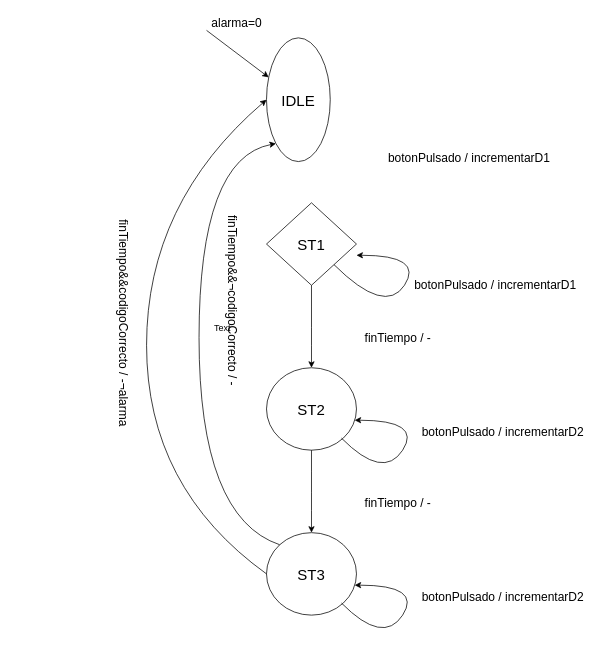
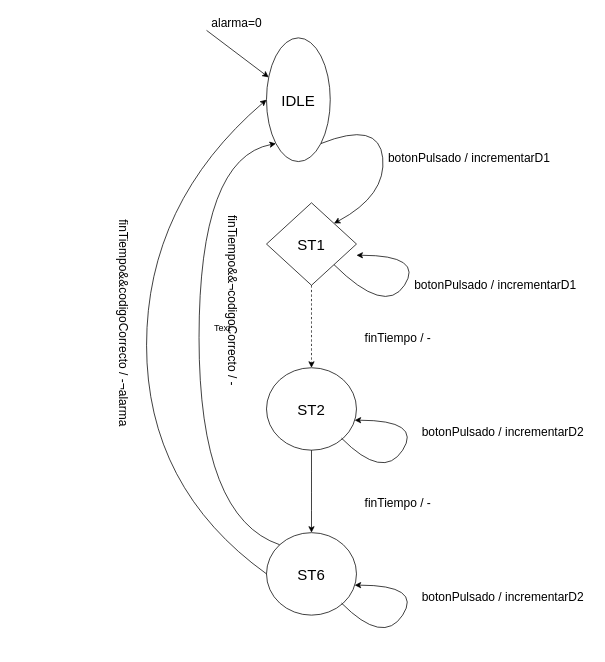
  <mxCell id="0" />
  <mxCell id="1" parent="0" />
  <mxCell id="2" value="&lt;font style=&quot;font-size: 20px&quot;&gt;IDLE&lt;/font&gt;" style="ellipse;whiteSpace=wrap;html=1;" parent="1" vertex="1"><mxGeometry x="355" y="50" width="85" height="165" as="geometry" /></mxCell>
  <mxCell id="3" value="&lt;span style=&quot;font-size: 20px&quot;&gt;ST1&lt;/span&gt;" style="rhombus;whiteSpace=wrap;html=1;" parent="1" vertex="1"><mxGeometry x="355" y="270" width="120" height="110" as="geometry" /></mxCell>
  <mxCell id="4" value="&lt;font style=&quot;font-size: 16px&quot;&gt;botonPulsado / incrementarD1&lt;/font&gt;" style="text;html=1;align=center;verticalAlign=middle;resizable=0;points=[];autosize=1;" parent="1" vertex="1"><mxGeometry x="510" y="200" width="230" height="20" as="geometry" /></mxCell>
- <mxCell id="5" value="&lt;span style=&quot;font-size: 20px&quot;&gt;ST3&lt;/span&gt;" style="ellipse;whiteSpace=wrap;html=1;" vertex="1" parent="1"><mxGeometry x="355" y="710" width="120" height="110" as="geometry" /></mxCell>
+ <mxCell id="5" value="&lt;span style=&quot;font-size: 20px&quot;&gt;ST6&lt;/span&gt;" style="ellipse;whiteSpace=wrap;html=1;" vertex="1" parent="1"><mxGeometry x="355" y="710" width="120" height="110" as="geometry" /></mxCell>
  <mxCell id="6" value="&lt;span style=&quot;font-size: 20px&quot;&gt;ST2&lt;/span&gt;" style="ellipse;whiteSpace=wrap;html=1;" vertex="1" parent="1"><mxGeometry x="355" y="490" width="120" height="110" as="geometry" /></mxCell>
+ <mxCell id="7" value="" style="curved=1;endArrow=classic;html=1;entryX=1;entryY=0;entryDx=0;entryDy=0;exitX=1;exitY=1;exitDx=0;exitDy=0;" edge="1" parent="1" source="2" target="3"><mxGeometry width="50" height="50" relative="1" as="geometry"><mxPoint x="465" y="440" as="sourcePoint" /><mxPoint x="515" y="390" as="targetPoint" /><Array as="points"><mxPoint x="505" y="160" /><mxPoint x="515" y="260" /></Array></mxGeometry></mxCell>
  <mxCell id="8" value="&lt;font style=&quot;font-size: 16px&quot;&gt;botonPulsado / incrementarD1&lt;/font&gt;" style="text;html=1;align=center;verticalAlign=middle;resizable=0;points=[];autosize=1;" vertex="1" parent="1"><mxGeometry x="545" y="370" width="230" height="20" as="geometry" /></mxCell>
  <mxCell id="9" value="" style="curved=1;endArrow=classic;html=1;entryX=1;entryY=0.636;entryDx=0;entryDy=0;exitX=1;exitY=1;exitDx=0;exitDy=0;entryPerimeter=0;" edge="1" parent="1" source="3" target="3"><mxGeometry width="50" height="50" relative="1" as="geometry"><mxPoint x="464.996" y="360.001" as="sourcePoint" /><mxPoint x="464.996" y="502.219" as="targetPoint" /><Array as="points"><mxPoint x="513" y="420" /><mxPoint x="565" y="340" /></Array></mxGeometry></mxCell>
  <mxCell id="10" value="&lt;font style=&quot;font-size: 16px&quot;&gt;botonPulsado / incrementarD2&lt;/font&gt;" style="text;html=1;align=center;verticalAlign=middle;resizable=0;points=[];autosize=1;" vertex="1" parent="1"><mxGeometry x="555" y="565" width="230" height="20" as="geometry" /></mxCell>
  <mxCell id="11" value="" style="curved=1;endArrow=classic;html=1;entryX=1;entryY=0.636;entryDx=0;entryDy=0;exitX=1;exitY=1;exitDx=0;exitDy=0;entryPerimeter=0;" edge="1" parent="1"><mxGeometry width="50" height="50" relative="1" as="geometry"><mxPoint x="454.996" y="583.931" as="sourcePoint" /><mxPoint x="472.57" y="560" as="targetPoint" /><Array as="points"><mxPoint x="510.57" y="640.04" /><mxPoint x="562.57" y="560.04" /></Array></mxGeometry></mxCell>
  <mxCell id="12" value="&lt;font style=&quot;font-size: 16px&quot;&gt;botonPulsado / incrementarD2&lt;/font&gt;" style="text;html=1;align=center;verticalAlign=middle;resizable=0;points=[];autosize=1;" vertex="1" parent="1"><mxGeometry x="555" y="785" width="230" height="20" as="geometry" /></mxCell>
  <mxCell id="13" value="" style="curved=1;endArrow=classic;html=1;entryX=1;entryY=0.636;entryDx=0;entryDy=0;exitX=1;exitY=1;exitDx=0;exitDy=0;entryPerimeter=0;" edge="1" parent="1"><mxGeometry width="50" height="50" relative="1" as="geometry"><mxPoint x="454.996" y="803.931" as="sourcePoint" /><mxPoint x="472.57" y="780" as="targetPoint" /><Array as="points"><mxPoint x="510.57" y="860.04" /><mxPoint x="562.57" y="780.04" /></Array></mxGeometry></mxCell>
- <mxCell id="14" value="" style="curved=1;endArrow=classic;html=1;entryX=0.5;entryY=0;entryDx=0;entryDy=0;exitX=0.5;exitY=1;exitDx=0;exitDy=0;" edge="1" parent="1" source="3" target="6"><mxGeometry width="50" height="50" relative="1" as="geometry"><mxPoint x="385" y="440" as="sourcePoint" /><mxPoint x="435" y="390" as="targetPoint" /><Array as="points"><mxPoint x="415" y="440" /></Array></mxGeometry></mxCell>
+ <mxCell id="14" value="" style="curved=1;endArrow=classic;html=1;entryX=0.5;entryY=0;entryDx=0;entryDy=0;exitX=0.5;exitY=1;exitDx=0;exitDy=0;dashed=1;" edge="1" parent="1" source="3" target="6"><mxGeometry width="50" height="50" relative="1" as="geometry"><mxPoint x="385" y="440" as="sourcePoint" /><mxPoint x="435" y="390" as="targetPoint" /><Array as="points"><mxPoint x="415" y="440" /></Array></mxGeometry></mxCell>
  <mxCell id="15" value="&lt;font style=&quot;font-size: 16px&quot;&gt;finTiempo / -&lt;/font&gt;" style="text;html=1;align=center;verticalAlign=middle;resizable=0;points=[];autosize=1;" vertex="1" parent="1"><mxGeometry x="480" y="440" width="100" height="20" as="geometry" /></mxCell>
  <mxCell id="16" value="" style="curved=1;endArrow=classic;html=1;entryX=0.5;entryY=0;entryDx=0;entryDy=0;exitX=0.5;exitY=1;exitDx=0;exitDy=0;" edge="1" parent="1"><mxGeometry width="50" height="50" relative="1" as="geometry"><mxPoint x="415" y="600" as="sourcePoint" /><mxPoint x="415" y="710" as="targetPoint" /><Array as="points"><mxPoint x="415" y="660" /></Array></mxGeometry></mxCell>
  <mxCell id="17" value="&lt;font style=&quot;font-size: 16px&quot;&gt;finTiempo / -&lt;/font&gt;" style="text;html=1;align=center;verticalAlign=middle;resizable=0;points=[];autosize=1;" vertex="1" parent="1"><mxGeometry x="480" y="660" width="100" height="20" as="geometry" /></mxCell>
  <mxCell id="18" value="" style="curved=1;endArrow=classic;html=1;exitX=0;exitY=0;exitDx=0;exitDy=0;entryX=0;entryY=1;entryDx=0;entryDy=0;" edge="1" parent="1" source="5" target="2"><mxGeometry width="50" height="50" relative="1" as="geometry"><mxPoint x="195" y="615" as="sourcePoint" /><mxPoint x="245" y="565" as="targetPoint" /><Array as="points"><mxPoint x="265" y="690" /><mxPoint x="265" y="210" /></Array></mxGeometry></mxCell>
  <mxCell id="19" value="&lt;font style=&quot;font-size: 16px&quot;&gt;finTiempo&amp;amp;&amp;amp;¬codigoCorrecto / -&lt;br&gt;&lt;/font&gt;" style="text;html=1;align=center;verticalAlign=middle;resizable=0;points=[];autosize=1;rotation=90;" vertex="1" parent="1"><mxGeometry x="190" y="390" width="240" height="20" as="geometry" /></mxCell>
  <mxCell id="20" value="" style="curved=1;endArrow=classic;html=1;exitX=0;exitY=0.5;exitDx=0;exitDy=0;entryX=0;entryY=0.5;entryDx=0;entryDy=0;" edge="1" parent="1" source="5" target="2"><mxGeometry width="50" height="50" relative="1" as="geometry"><mxPoint x="125" y="470" as="sourcePoint" /><mxPoint x="175" y="420" as="targetPoint" /><Array as="points"><mxPoint x="195" y="650" /><mxPoint x="195" y="270" /></Array></mxGeometry></mxCell>
  <mxCell id="21" value="&lt;font style=&quot;font-size: 16px&quot;&gt;finTiempo&amp;amp;&amp;amp;codigoCorrecto / -¬alarma&lt;br&gt;&lt;/font&gt;" style="text;html=1;align=center;verticalAlign=middle;resizable=0;points=[];autosize=1;rotation=90;" vertex="1" parent="1"><mxGeometry x="20" y="420" width="290" height="20" as="geometry" /></mxCell>
  <mxCell id="22" value="Text" style="text;html=1;align=center;verticalAlign=middle;resizable=0;points=[];autosize=1;" vertex="1" parent="1"><mxGeometry x="276" y="428" width="40" height="20" as="geometry" /></mxCell>
  <mxCell id="23" value="" style="endArrow=classic;html=1;" edge="1" parent="1" target="2"><mxGeometry width="50" height="50" relative="1" as="geometry"><mxPoint x="275" y="40" as="sourcePoint" /><mxPoint x="366" y="10" as="targetPoint" /></mxGeometry></mxCell>
  <mxCell id="24" value="&lt;font style=&quot;font-size: 16px&quot;&gt;alarma=0&lt;/font&gt;" style="text;html=1;align=center;verticalAlign=middle;resizable=0;points=[];autosize=1;" vertex="1" parent="1"><mxGeometry x="275" y="20" width="80" height="20" as="geometry" /></mxCell>
